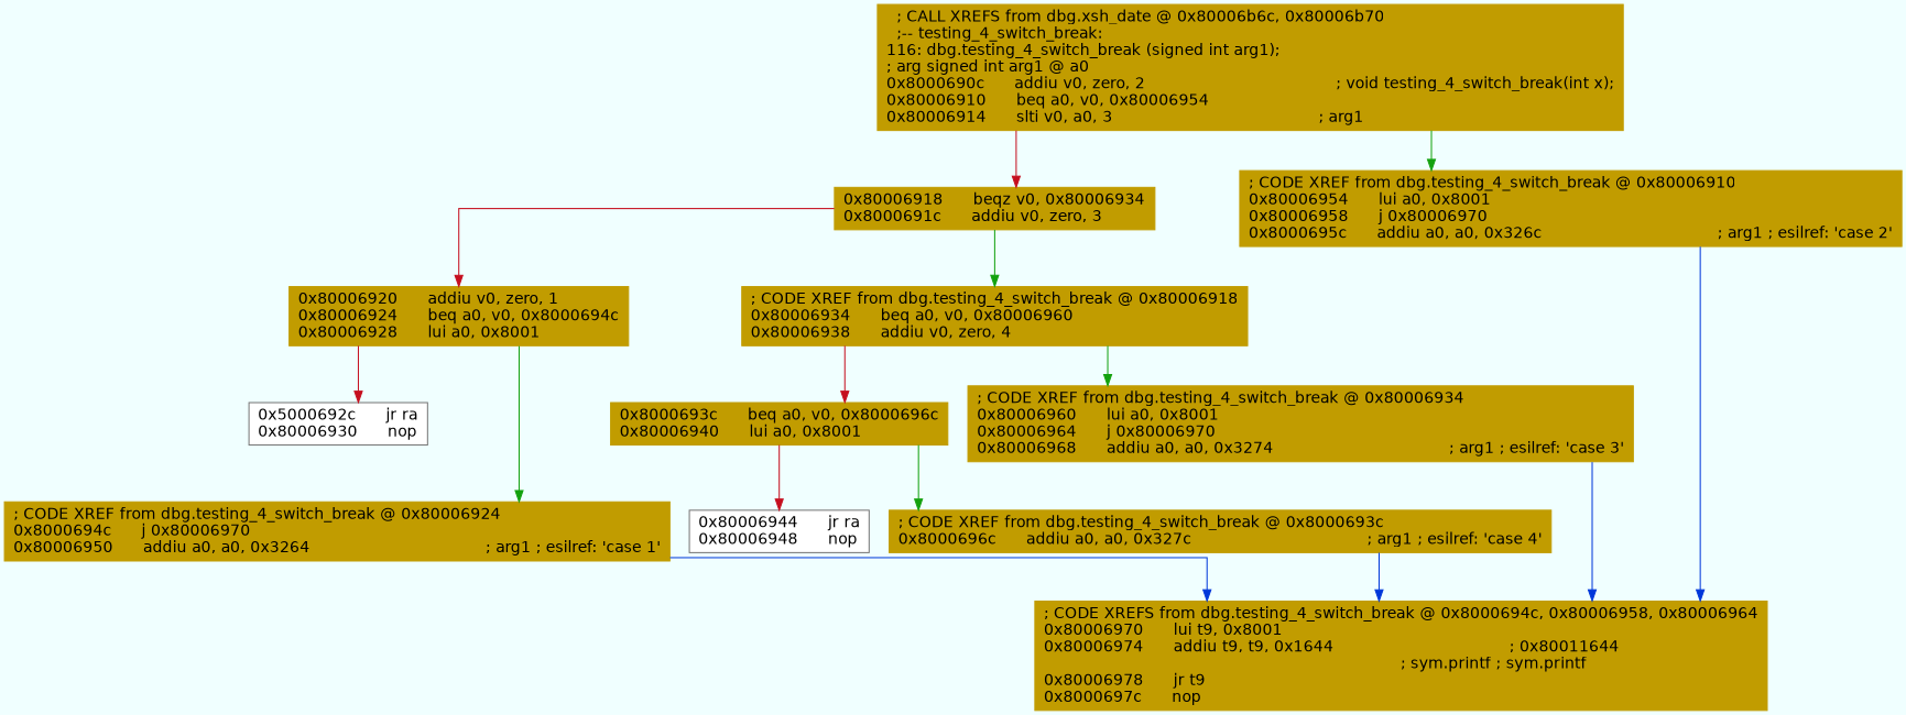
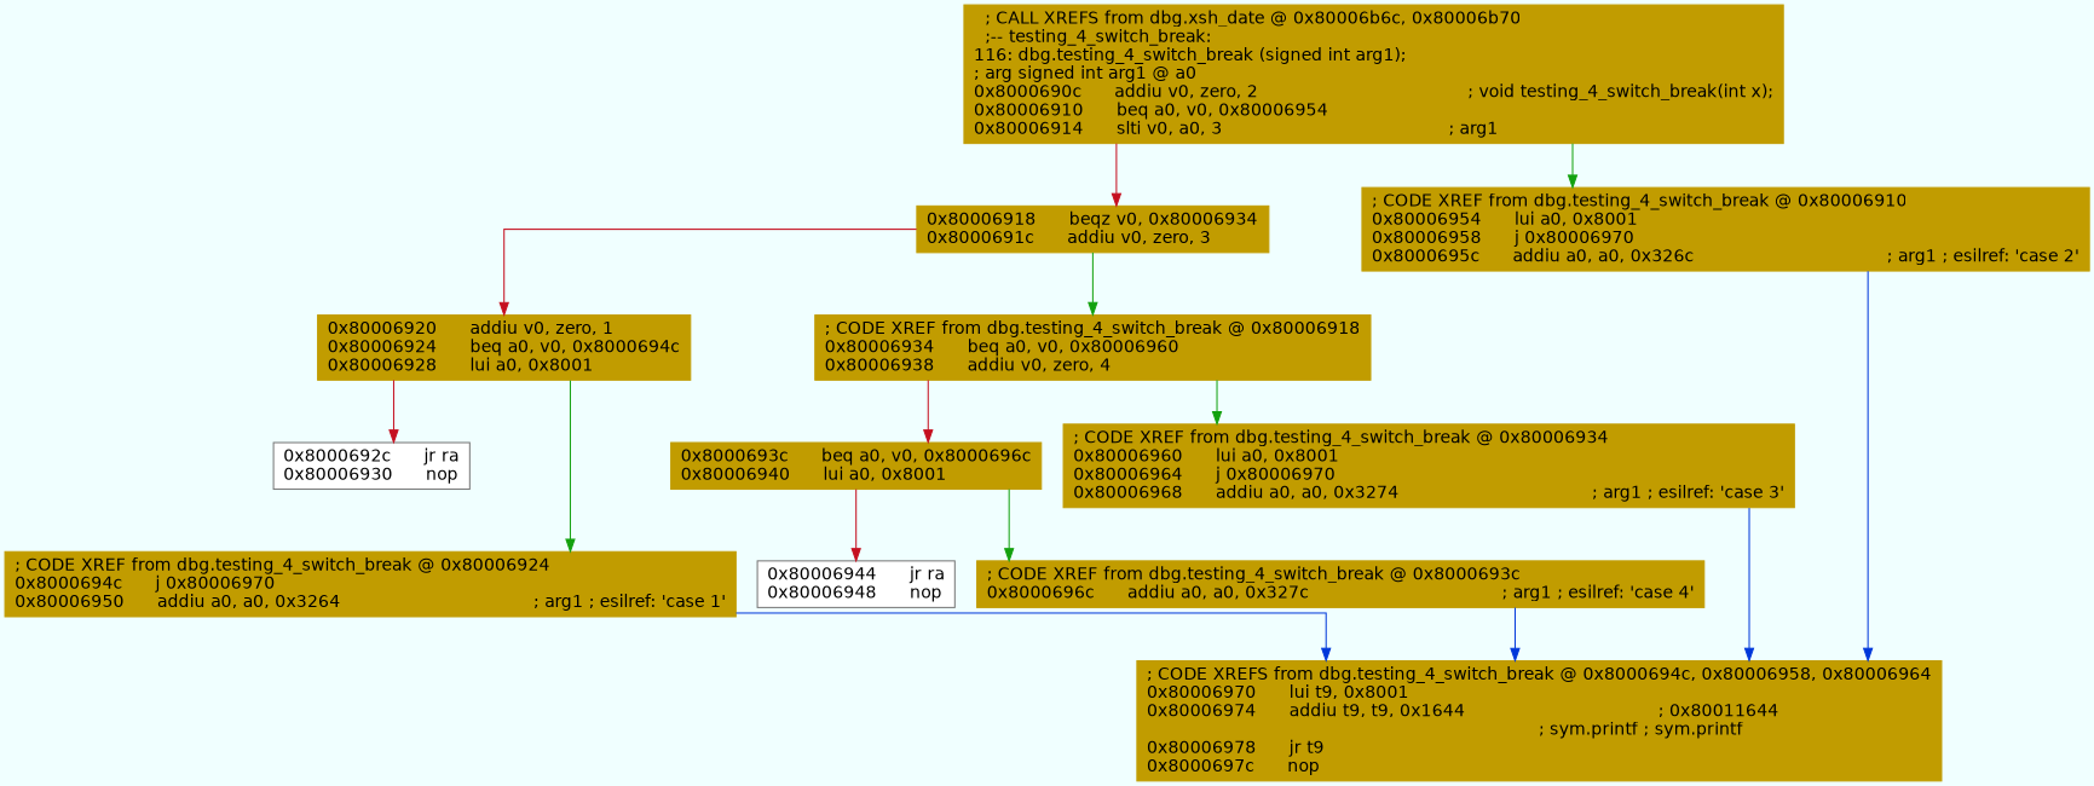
  digraph {
    bgcolor=azure
    fontname="DejaVu Sans"
    fontsize=8
    splines=ortho
    node [color="#c19c00" fillcolor="#c19c00" fontname="DejaVu Sans" shape=box style=filled]
    edge [arrowhead=normal color="#c50f1f" fontname="DejaVu Sans"]
    n1 [label="  ; CALL XREFS from dbg.xsh_date @ 0x80006b6c, 0x80006b70\l  ;-- testing_4_switch_break:\l116: dbg.testing_4_switch_break (signed int arg1);\l; arg signed int arg1 @ a0\l0x8000690c      addiu v0, zero, 2                                      ; void testing_4_switch_break(int x);\l0x80006910      beq a0, v0, 0x80006954\l0x80006914      slti v0, a0, 3                                         ; arg1\l"]
    n2 [label="0x80006918      beqz v0, 0x80006934\l0x8000691c      addiu v0, zero, 3\l"]
    n3 [label="; CODE XREF from dbg.testing_4_switch_break @ 0x80006910\l0x80006954      lui a0, 0x8001\l0x80006958      j 0x80006970\l0x8000695c      addiu a0, a0, 0x326c                                   ; arg1 ; esilref: 'case 2'\l"]
    n4 [label="0x80006920      addiu v0, zero, 1\l0x80006924      beq a0, v0, 0x8000694c\l0x80006928      lui a0, 0x8001\l"]
    n5 [label="; CODE XREF from dbg.testing_4_switch_break @ 0x80006918\l0x80006934      beq a0, v0, 0x80006960\l0x80006938      addiu v0, zero, 4\l"]
-   n6 [color="#767676" fillcolor=white label="0x5000692c      jr ra\l0x80006930      nop\l"]
+   n6 [color="#767676" fillcolor=white label="0x8000692c      jr ra\l0x80006930      nop\l"]
    n7 [label="; CODE XREF from dbg.testing_4_switch_break @ 0x80006924\l0x8000694c      j 0x80006970\l0x80006950      addiu a0, a0, 0x3264                                   ; arg1 ; esilref: 'case 1'\l"]
    n8 [label="0x8000693c      beq a0, v0, 0x8000696c\l0x80006940      lui a0, 0x8001\l"]
    n9 [label="; CODE XREF from dbg.testing_4_switch_break @ 0x80006934\l0x80006960      lui a0, 0x8001\l0x80006964      j 0x80006970\l0x80006968      addiu a0, a0, 0x3274                                   ; arg1 ; esilref: 'case 3'\l"]
    n10 [color="#767676" fillcolor=white label="0x80006944      jr ra\l0x80006948      nop\l"]
    n11 [label="; CODE XREF from dbg.testing_4_switch_break @ 0x8000693c\l0x8000696c      addiu a0, a0, 0x327c                                   ; arg1 ; esilref: 'case 4'\l"]
    n12 [label="; CODE XREFS from dbg.testing_4_switch_break @ 0x8000694c, 0x80006958, 0x80006964\l0x80006970      lui t9, 0x8001\l0x80006974      addiu t9, t9, 0x1644                                   ; 0x80011644\l                                                                       ; sym.printf ; sym.printf\l0x80006978      jr t9\l0x8000697c      nop\l"]
    n1 -> n2
    n1 -> n3 [color="#13a10e"]
    n2 -> n4
    n2 -> n5 [color="#13a10e"]
    n3 -> n12 [color="#0037da"]
    n4 -> n6
    n4 -> n7 [color="#13a10e"]
    n5 -> n8
    n5 -> n9 [color="#13a10e"]
    n7 -> n12 [color="#0037da"]
    n8 -> n10
    n8 -> n11 [color="#13a10e"]
    n9 -> n12 [color="#0037da"]
    n11 -> n12 [color="#0037da"]
  }
